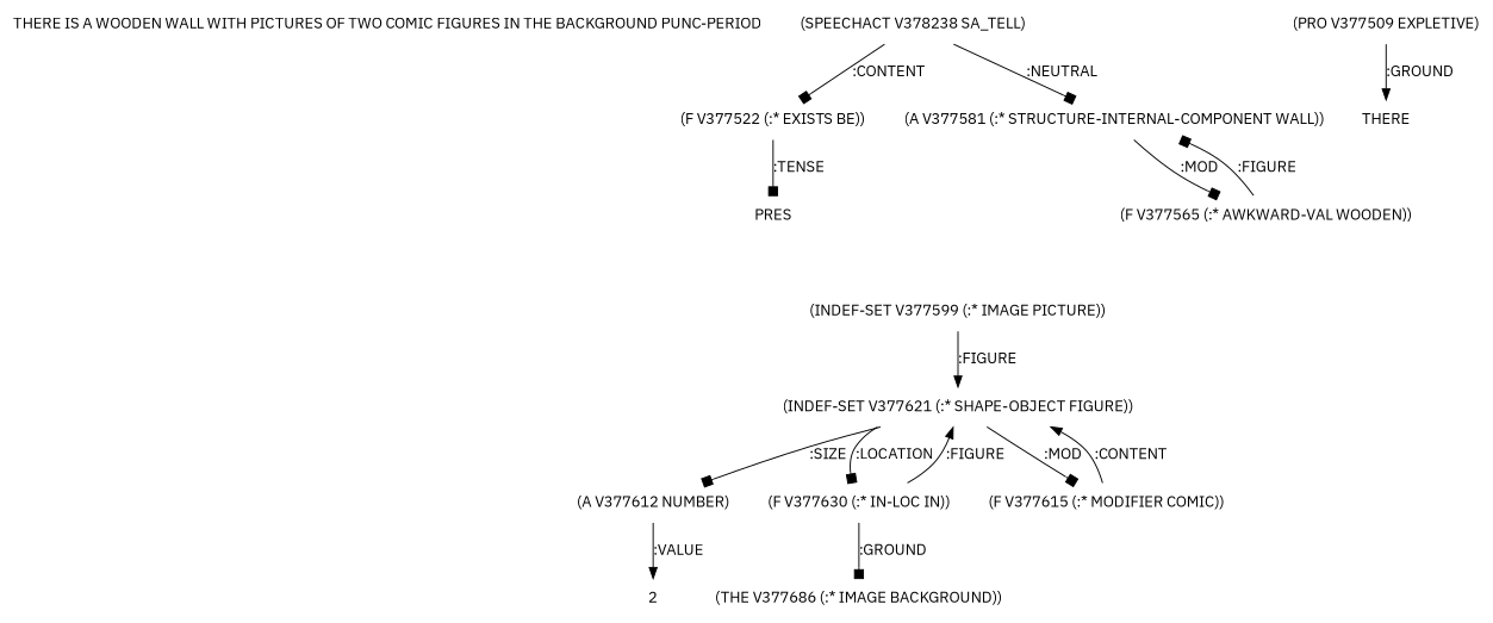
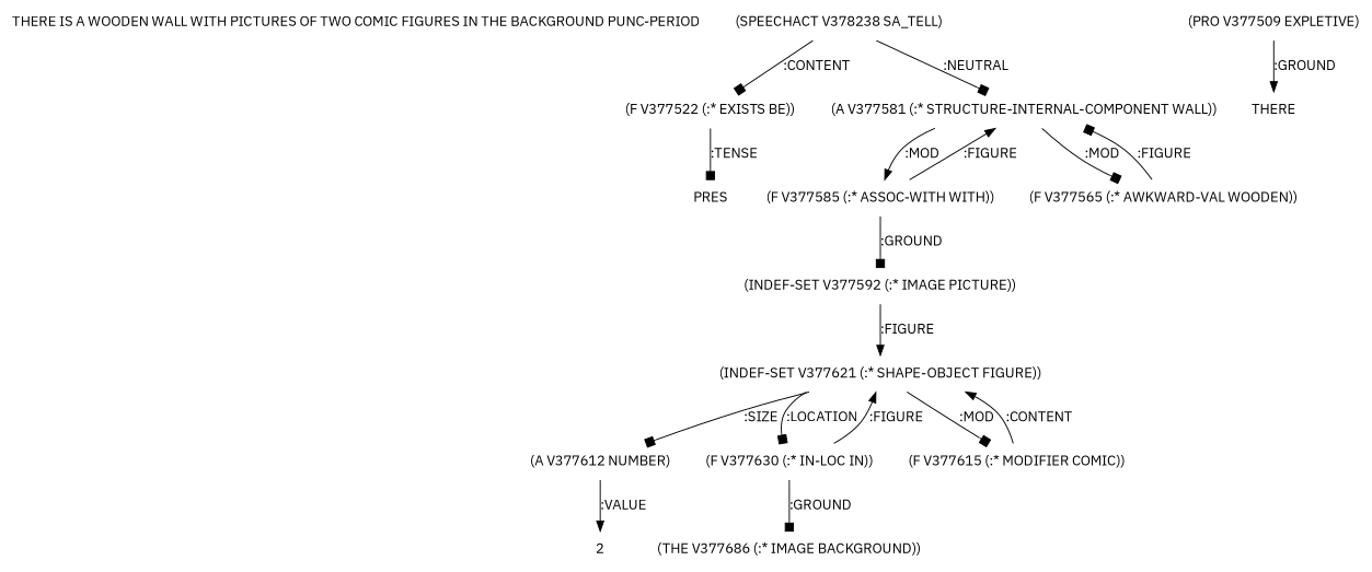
  digraph {
    fontname="IBM Plex Sans"
    node [fontname="IBM Plex Sans" shape=none]
    edge [arrowhead=box fontname="IBM Plex Sans"]
    "THERE IS A WOODEN WALL WITH PICTURES OF TWO COMIC FIGURES IN THE BACKGROUND PUNC-PERIOD"
    n2 [label="(SPEECHACT V378238 SA_TELL)"]
    n3 [label="(F V377522 (:* EXISTS BE))"]
    n4 [label="(A V377581 (:* STRUCTURE-INTERNAL-COMPONENT WALL))"]
    n5 [label=PRES]
+   n6 [label="(F V377585 (:* ASSOC-WITH WITH))"]
    n7 [label="(F V377565 (:* AWKWARD-VAL WOODEN))"]
-   n8 [label="(INDEF-SET V377599 (:* IMAGE PICTURE))"]
+   n8 [label="(INDEF-SET V377592 (:* IMAGE PICTURE))"]
    n9 [label="(PRO V377509 EXPLETIVE)"]
    n10 [label=THERE]
    n11 [label="(INDEF-SET V377621 (:* SHAPE-OBJECT FIGURE))"]
    n12 [label="(A V377612 NUMBER)"]
    n13 [label="(F V377630 (:* IN-LOC IN))"]
    n14 [label="(F V377615 (:* MODIFIER COMIC))"]
    n15 [label=2]
    n16 [label="(THE V377686 (:* IMAGE BACKGROUND))"]
    n2 -> n3 [label=":CONTENT"]
    n2 -> n4 [label=":NEUTRAL"]
    n3 -> n5 [label=":TENSE"]
+   n4 -> n6 [arrowhead=normal label=":MOD"]
    n4 -> n7 [label=":MOD"]
+   n6 -> n4 [arrowhead=normal label=":FIGURE"]
+   n6 -> n8 [label=":GROUND"]
    n7 -> n4 [label=":FIGURE"]
    n8 -> n11 [arrowhead=normal label=":FIGURE"]
    n9 -> n10 [arrowhead=normal label=":GROUND"]
    n11 -> n12 [label=":SIZE"]
    n11 -> n13 [label=":LOCATION"]
    n11 -> n14 [label=":MOD"]
    n12 -> n15 [arrowhead=normal label=":VALUE"]
    n13 -> n11 [arrowhead=normal label=":FIGURE"]
    n13 -> n16 [label=":GROUND"]
    n14 -> n11 [arrowhead=normal label=":CONTENT"]
  }
